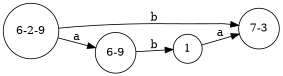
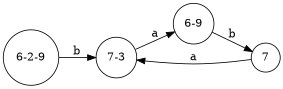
  digraph {
    bgcolor=white
    rankdir=LR
    node [color=black fillcolor=white shape=circle style=filled]
    "6-2-9"
    "7-3"
    "6-9"
-   7 [label=1]
+   7
    "6-2-9" -> "7-3" [label=b]
-   "6-2-9" -> "6-9" [label=a]
+   "7-3" -> "6-9" [label=a]
    "6-9" -> 7 [label=b]
    7 -> "7-3" [label=a]
  }
